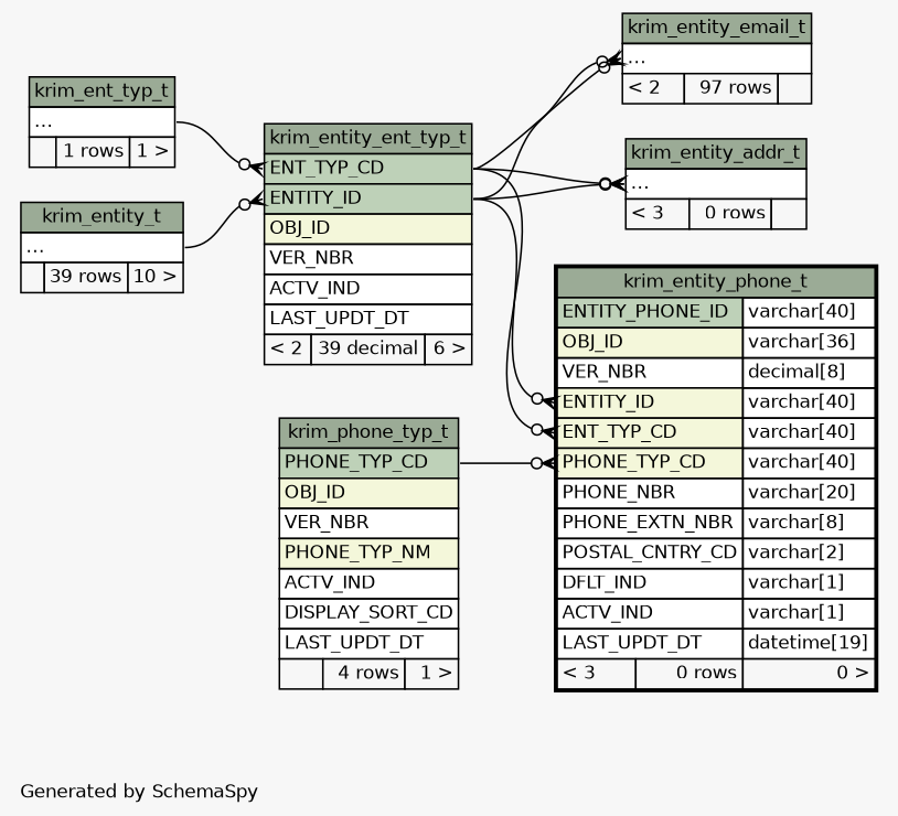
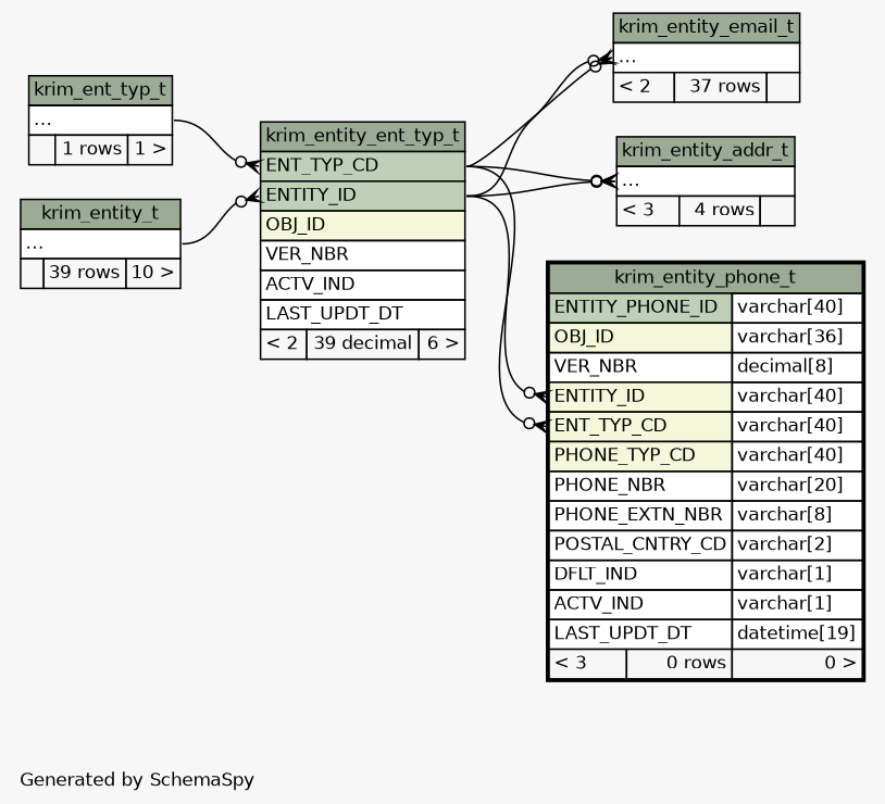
  digraph {
    bgcolor="#f7f7f7"
    fontname=Helvetica
    fontsize=11
    label="\nGenerated by SchemaSpy"
    labeljust=l
    nodesep=0.18
    rankdir=RL
    ranksep=0.46
    node [fontname=Helvetica fontsize=11 shape=plaintext]
    edge [arrowhead=none arrowsize=0.8 arrowtail=crowodot dir=back headport="ENT_TYP_CD:e" tailport="elipses:w"]
-   n1 [label=<     <TABLE BORDER="0" CELLBORDER="1" CELLSPACING="0" BGCOLOR="#ffffff">       <TR><TD COLSPAN="3" BGCOLOR="#9bab96" ALIGN="CENTER">krim_entity_addr_t</TD></TR>       <TR><TD PORT="elipses" COLSPAN="3" ALIGN="LEFT">...</TD></TR>       <TR><TD ALIGN="LEFT" BGCOLOR="#f7f7f7">&lt; 3</TD><TD ALIGN="RIGHT" BGCOLOR="#f7f7f7">0 rows</TD><TD ALIGN="RIGHT" BGCOLOR="#f7f7f7">  </TD></TR>     </TABLE>>]
+   n1 [label=<     <TABLE BORDER="0" CELLBORDER="1" CELLSPACING="0" BGCOLOR="#ffffff">       <TR><TD COLSPAN="3" BGCOLOR="#9bab96" ALIGN="CENTER">krim_entity_addr_t</TD></TR>       <TR><TD PORT="elipses" COLSPAN="3" ALIGN="LEFT">...</TD></TR>       <TR><TD ALIGN="LEFT" BGCOLOR="#f7f7f7">&lt; 3</TD><TD ALIGN="RIGHT" BGCOLOR="#f7f7f7">4 rows</TD><TD ALIGN="RIGHT" BGCOLOR="#f7f7f7">  </TD></TR>     </TABLE>>]
    n2 [label=<     <TABLE BORDER="0" CELLBORDER="1" CELLSPACING="0" BGCOLOR="#ffffff">       <TR><TD COLSPAN="3" BGCOLOR="#9bab96" ALIGN="CENTER">krim_entity_ent_typ_t</TD></TR>       <TR><TD PORT="ENT_TYP_CD" COLSPAN="3" BGCOLOR="#bed1b8" ALIGN="LEFT">ENT_TYP_CD</TD></TR>       <TR><TD PORT="ENTITY_ID" COLSPAN="3" BGCOLOR="#bed1b8" ALIGN="LEFT">ENTITY_ID</TD></TR>       <TR><TD PORT="OBJ_ID" COLSPAN="3" BGCOLOR="#f4f7da" ALIGN="LEFT">OBJ_ID</TD></TR>       <TR><TD PORT="VER_NBR" COLSPAN="3" ALIGN="LEFT">VER_NBR</TD></TR>       <TR><TD PORT="ACTV_IND" COLSPAN="3" ALIGN="LEFT">ACTV_IND</TD></TR>       <TR><TD PORT="LAST_UPDT_DT" COLSPAN="3" ALIGN="LEFT">LAST_UPDT_DT</TD></TR>       <TR><TD ALIGN="LEFT" BGCOLOR="#f7f7f7">&lt; 2</TD><TD ALIGN="RIGHT" BGCOLOR="#f7f7f7">39 decimal</TD><TD ALIGN="RIGHT" BGCOLOR="#f7f7f7">6 &gt;</TD></TR>     </TABLE>>]
    n3 [label=<     <TABLE BORDER="0" CELLBORDER="1" CELLSPACING="0" BGCOLOR="#ffffff">       <TR><TD COLSPAN="3" BGCOLOR="#9bab96" ALIGN="CENTER">krim_ent_typ_t</TD></TR>       <TR><TD PORT="elipses" COLSPAN="3" ALIGN="LEFT">...</TD></TR>       <TR><TD ALIGN="LEFT" BGCOLOR="#f7f7f7">  </TD><TD ALIGN="RIGHT" BGCOLOR="#f7f7f7">1 rows</TD><TD ALIGN="RIGHT" BGCOLOR="#f7f7f7">1 &gt;</TD></TR>     </TABLE>>]
    n4 [label=<     <TABLE BORDER="0" CELLBORDER="1" CELLSPACING="0" BGCOLOR="#ffffff">       <TR><TD COLSPAN="3" BGCOLOR="#9bab96" ALIGN="CENTER">krim_entity_t</TD></TR>       <TR><TD PORT="elipses" COLSPAN="3" ALIGN="LEFT">...</TD></TR>       <TR><TD ALIGN="LEFT" BGCOLOR="#f7f7f7">  </TD><TD ALIGN="RIGHT" BGCOLOR="#f7f7f7">39 rows</TD><TD ALIGN="RIGHT" BGCOLOR="#f7f7f7">10 &gt;</TD></TR>     </TABLE>>]
-   n5 [label=<     <TABLE BORDER="0" CELLBORDER="1" CELLSPACING="0" BGCOLOR="#ffffff">       <TR><TD COLSPAN="3" BGCOLOR="#9bab96" ALIGN="CENTER">krim_entity_email_t</TD></TR>       <TR><TD PORT="elipses" COLSPAN="3" ALIGN="LEFT">...</TD></TR>       <TR><TD ALIGN="LEFT" BGCOLOR="#f7f7f7">&lt; 2</TD><TD ALIGN="RIGHT" BGCOLOR="#f7f7f7">97 rows</TD><TD ALIGN="RIGHT" BGCOLOR="#f7f7f7">  </TD></TR>     </TABLE>>]
+   n5 [label=<     <TABLE BORDER="0" CELLBORDER="1" CELLSPACING="0" BGCOLOR="#ffffff">       <TR><TD COLSPAN="3" BGCOLOR="#9bab96" ALIGN="CENTER">krim_entity_email_t</TD></TR>       <TR><TD PORT="elipses" COLSPAN="3" ALIGN="LEFT">...</TD></TR>       <TR><TD ALIGN="LEFT" BGCOLOR="#f7f7f7">&lt; 2</TD><TD ALIGN="RIGHT" BGCOLOR="#f7f7f7">37 rows</TD><TD ALIGN="RIGHT" BGCOLOR="#f7f7f7">  </TD></TR>     </TABLE>>]
    n6 [label=<     <TABLE BORDER="2" CELLBORDER="1" CELLSPACING="0" BGCOLOR="#ffffff">       <TR><TD COLSPAN="3" BGCOLOR="#9bab96" ALIGN="CENTER">krim_entity_phone_t</TD></TR>       <TR><TD PORT="ENTITY_PHONE_ID" COLSPAN="2" BGCOLOR="#bed1b8" ALIGN="LEFT">ENTITY_PHONE_ID</TD><TD PORT="ENTITY_PHONE_ID.type" ALIGN="LEFT">varchar[40]</TD></TR>       <TR><TD PORT="OBJ_ID" COLSPAN="2" BGCOLOR="#f4f7da" ALIGN="LEFT">OBJ_ID</TD><TD PORT="OBJ_ID.type" ALIGN="LEFT">varchar[36]</TD></TR>       <TR><TD PORT="VER_NBR" COLSPAN="2" ALIGN="LEFT">VER_NBR</TD><TD PORT="VER_NBR.type" ALIGN="LEFT">decimal[8]</TD></TR>       <TR><TD PORT="ENTITY_ID" COLSPAN="2" BGCOLOR="#f4f7da" ALIGN="LEFT">ENTITY_ID</TD><TD PORT="ENTITY_ID.type" ALIGN="LEFT">varchar[40]</TD></TR>       <TR><TD PORT="ENT_TYP_CD" COLSPAN="2" BGCOLOR="#f4f7da" ALIGN="LEFT">ENT_TYP_CD</TD><TD PORT="ENT_TYP_CD.type" ALIGN="LEFT">varchar[40]</TD></TR>       <TR><TD PORT="PHONE_TYP_CD" COLSPAN="2" BGCOLOR="#f4f7da" ALIGN="LEFT">PHONE_TYP_CD</TD><TD PORT="PHONE_TYP_CD.type" ALIGN="LEFT">varchar[40]</TD></TR>       <TR><TD PORT="PHONE_NBR" COLSPAN="2" ALIGN="LEFT">PHONE_NBR</TD><TD PORT="PHONE_NBR.type" ALIGN="LEFT">varchar[20]</TD></TR>       <TR><TD PORT="PHONE_EXTN_NBR" COLSPAN="2" ALIGN="LEFT">PHONE_EXTN_NBR</TD><TD PORT="PHONE_EXTN_NBR.type" ALIGN="LEFT">varchar[8]</TD></TR>       <TR><TD PORT="POSTAL_CNTRY_CD" COLSPAN="2" ALIGN="LEFT">POSTAL_CNTRY_CD</TD><TD PORT="POSTAL_CNTRY_CD.type" ALIGN="LEFT">varchar[2]</TD></TR>       <TR><TD PORT="DFLT_IND" COLSPAN="2" ALIGN="LEFT">DFLT_IND</TD><TD PORT="DFLT_IND.type" ALIGN="LEFT">varchar[1]</TD></TR>       <TR><TD PORT="ACTV_IND" COLSPAN="2" ALIGN="LEFT">ACTV_IND</TD><TD PORT="ACTV_IND.type" ALIGN="LEFT">varchar[1]</TD></TR>       <TR><TD PORT="LAST_UPDT_DT" COLSPAN="2" ALIGN="LEFT">LAST_UPDT_DT</TD><TD PORT="LAST_UPDT_DT.type" ALIGN="LEFT">datetime[19]</TD></TR>       <TR><TD ALIGN="LEFT" BGCOLOR="#f7f7f7">&lt; 3</TD><TD ALIGN="RIGHT" BGCOLOR="#f7f7f7">0 rows</TD><TD ALIGN="RIGHT" BGCOLOR="#f7f7f7">0 &gt;</TD></TR>     </TABLE>>]
-   n7 [label=<     <TABLE BORDER="0" CELLBORDER="1" CELLSPACING="0" BGCOLOR="#ffffff">       <TR><TD COLSPAN="3" BGCOLOR="#9bab96" ALIGN="CENTER">krim_phone_typ_t</TD></TR>       <TR><TD PORT="PHONE_TYP_CD" COLSPAN="3" BGCOLOR="#bed1b8" ALIGN="LEFT">PHONE_TYP_CD</TD></TR>       <TR><TD PORT="OBJ_ID" COLSPAN="3" BGCOLOR="#f4f7da" ALIGN="LEFT">OBJ_ID</TD></TR>       <TR><TD PORT="VER_NBR" COLSPAN="3" ALIGN="LEFT">VER_NBR</TD></TR>       <TR><TD PORT="PHONE_TYP_NM" COLSPAN="3" BGCOLOR="#f4f7da" ALIGN="LEFT">PHONE_TYP_NM</TD></TR>       <TR><TD PORT="ACTV_IND" COLSPAN="3" ALIGN="LEFT">ACTV_IND</TD></TR>       <TR><TD PORT="DISPLAY_SORT_CD" COLSPAN="3" ALIGN="LEFT">DISPLAY_SORT_CD</TD></TR>       <TR><TD PORT="LAST_UPDT_DT" COLSPAN="3" ALIGN="LEFT">LAST_UPDT_DT</TD></TR>       <TR><TD ALIGN="LEFT" BGCOLOR="#f7f7f7">  </TD><TD ALIGN="RIGHT" BGCOLOR="#f7f7f7">4 rows</TD><TD ALIGN="RIGHT" BGCOLOR="#f7f7f7">1 &gt;</TD></TR>     </TABLE>>]
    n1 -> n2
    n1 -> n2 [headport="ENTITY_ID:e"]
    n2 -> n3 [headport="elipses:e" tailport="ENT_TYP_CD:w"]
    n2 -> n4 [headport="elipses:e" tailport="ENTITY_ID:w"]
    n5 -> n2
    n5 -> n2 [headport="ENTITY_ID:e"]
    n6 -> n2 [tailport="ENT_TYP_CD:w"]
    n6 -> n2 [headport="ENTITY_ID:e" tailport="ENTITY_ID:w"]
-   n6 -> n7 [headport="PHONE_TYP_CD:e" tailport="PHONE_TYP_CD:w"]
  }
